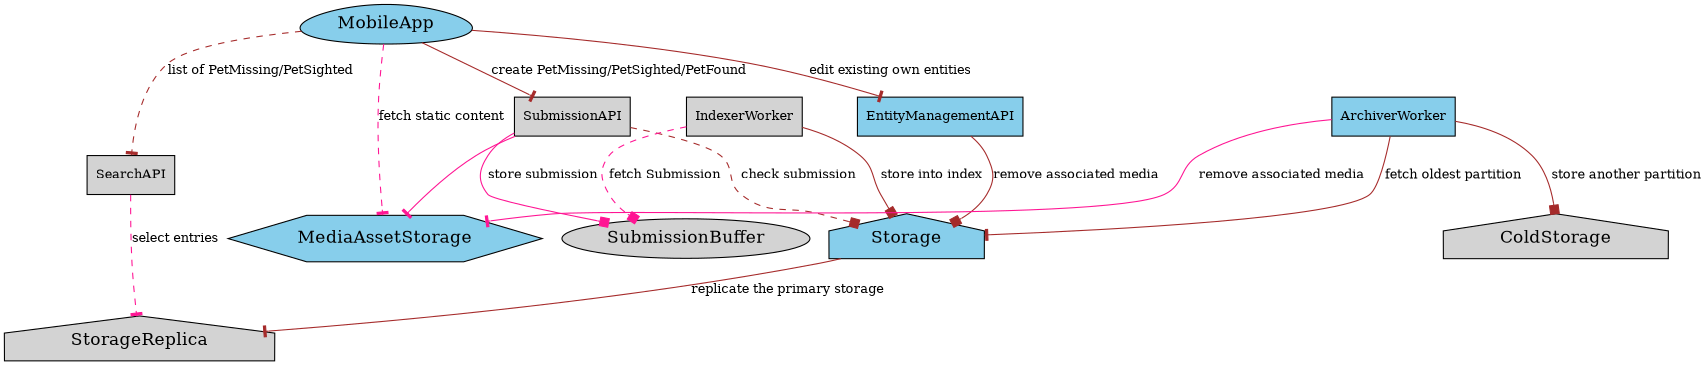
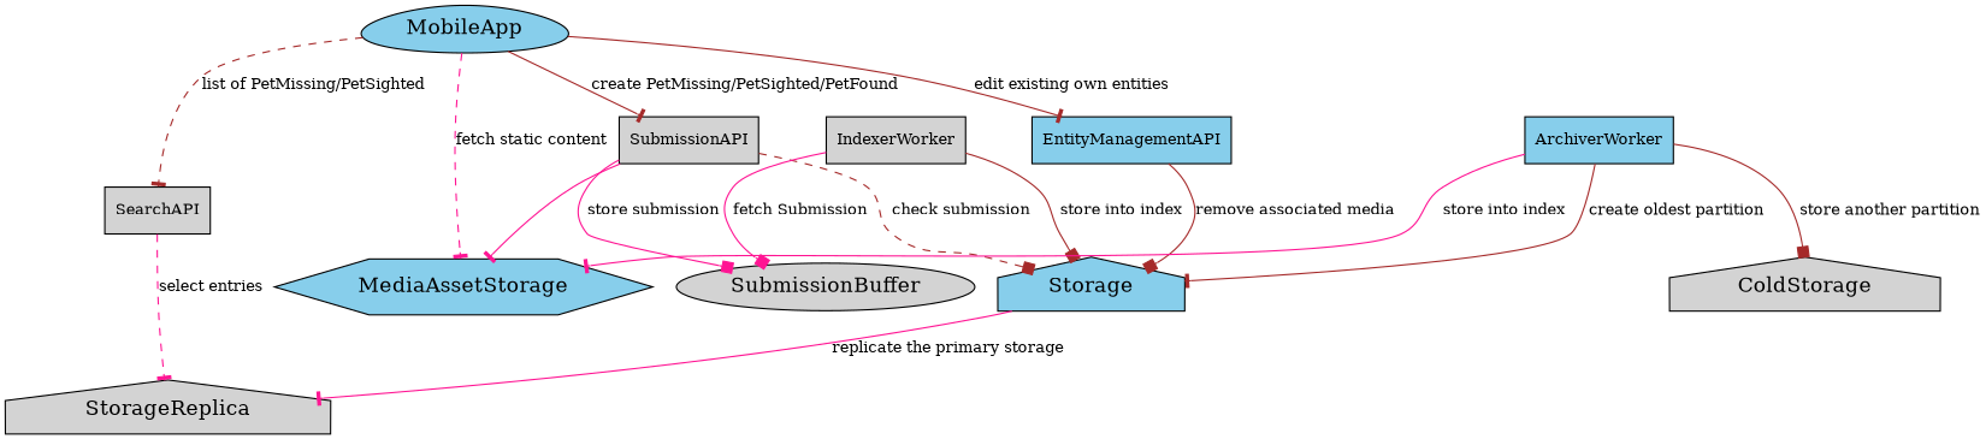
  digraph {
    node [fillcolor=lightgrey fontsize=16 shape=rect style=filled]
    edge [arrowhead=tee color=brown fontsize=12]
    MobileApp [fillcolor=skyblue shape=egg]
    MediaAssetStorage [fillcolor=skyblue shape=hexagon]
    SubmissionAPI [fontsize=12]
    SearchAPI [fontsize=12]
    EntityManagementAPI [fillcolor=skyblue fontsize=12]
    Storage [fillcolor=skyblue shape=house]
    SubmissionBuffer [shape=oval]
    StorageReplica [shape=house]
    ColdStorage [shape=house]
    IndexerWorker [fontsize=12]
    ArchiverWorker [fillcolor=skyblue fontsize=12]
    MobileApp -> MediaAssetStorage [color=deeppink label="fetch static content" style=dashed]
    MobileApp -> SubmissionAPI [label="create PetMissing/PetSighted/PetFound"]
    MobileApp -> SearchAPI [label="list of PetMissing/PetSighted" style=dashed]
    MobileApp -> EntityManagementAPI [label="edit existing own entities"]
    SubmissionAPI -> MediaAssetStorage [color=deeppink]
    SubmissionAPI -> Storage [arrowhead=box label="check submission" style=dashed]
    SubmissionAPI -> SubmissionBuffer [arrowhead=box color=deeppink label="store submission"]
    SearchAPI -> StorageReplica [color=deeppink label="select entries" style=dashed]
    EntityManagementAPI -> Storage [arrowhead=box label="remove associated media"]
-   Storage -> StorageReplica [label="replicate the primary storage"]
+   Storage -> StorageReplica [color=deeppink label="replicate the primary storage"]
    IndexerWorker -> Storage [arrowhead=box label="store into index"]
-   IndexerWorker -> SubmissionBuffer [arrowhead=box color=deeppink label="fetch Submission" style=dashed]
-   ArchiverWorker -> MediaAssetStorage [color=deeppink label="remove associated media"]
-   ArchiverWorker -> Storage [label="fetch oldest partition"]
+   IndexerWorker -> SubmissionBuffer [arrowhead=box color=deeppink label="fetch Submission"]
+   ArchiverWorker -> MediaAssetStorage [color=deeppink label="store into index"]
+   ArchiverWorker -> Storage [label="create oldest partition"]
    ArchiverWorker -> ColdStorage [arrowhead=box label="store another partition"]
  }
